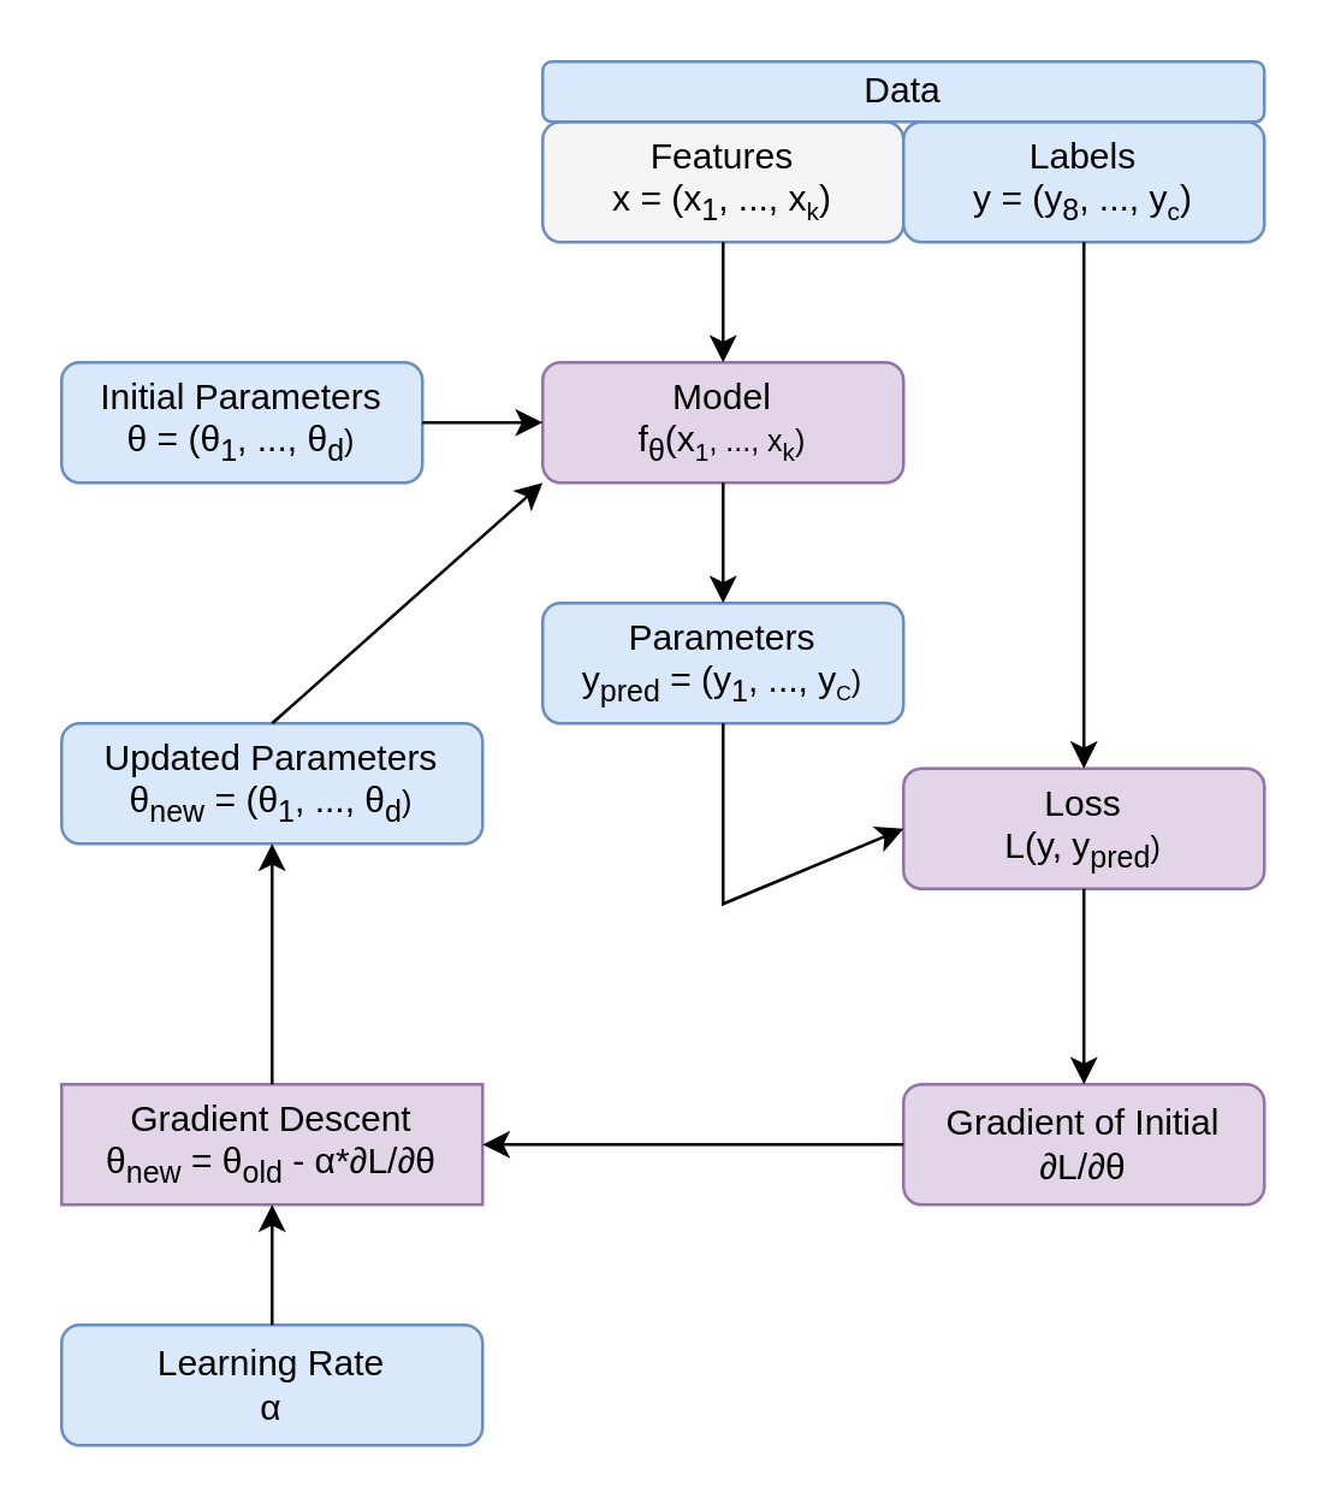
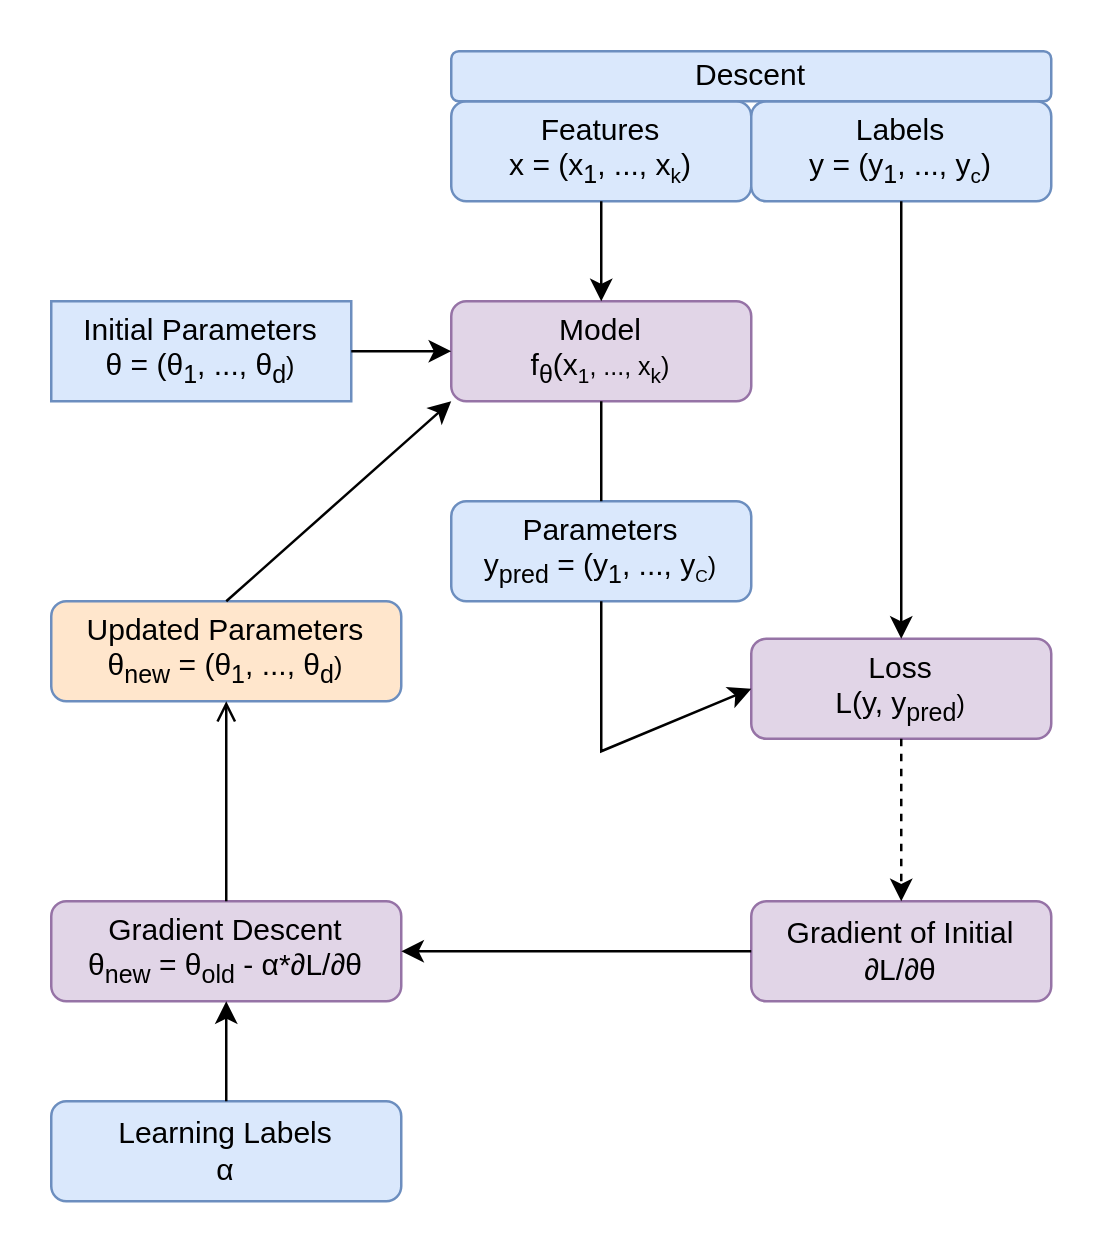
  <mxCell id="0" />
  <mxCell id="1" parent="0" />
  <mxCell id="2" value="Model&lt;br&gt;f&lt;sub&gt;θ&lt;/sub&gt;&lt;span style=&quot;background-color: initial;&quot;&gt;(x&lt;/span&gt;&lt;span style=&quot;background-color: initial; font-size: 10px;&quot;&gt;&lt;sub&gt;1&lt;/sub&gt;, ..., x&lt;sub&gt;k&lt;/sub&gt;)&lt;/span&gt;" style="rounded=1;whiteSpace=wrap;html=1;fillColor=#e1d5e7;strokeColor=#9673a6;" vertex="1" parent="1"><mxGeometry x="180" y="120" width="120" height="40" as="geometry" /></mxCell>
  <mxCell id="3" value="Parameters&lt;br&gt;y&lt;sub&gt;pred&lt;/sub&gt; = (y&lt;sub style=&quot;border-color: var(--border-color);&quot;&gt;1&lt;/sub&gt;, ..., y&lt;span style=&quot;font-size: 8.333px;&quot;&gt;&lt;sub&gt;C&lt;/sub&gt;&lt;/span&gt;&lt;span style=&quot;font-size: 10px;&quot;&gt;)&lt;/span&gt;" style="rounded=1;whiteSpace=wrap;html=1;fillColor=#dae8fc;strokeColor=#6c8ebf;" vertex="1" parent="1"><mxGeometry x="180" y="200" width="120" height="40" as="geometry" /></mxCell>
- <mxCell id="4" value="Initial Parameters&lt;br&gt;θ&amp;nbsp;= (θ&lt;sub style=&quot;background-color: initial; border-color: var(--border-color);&quot;&gt;1&lt;/sub&gt;&lt;span style=&quot;background-color: initial;&quot;&gt;, ...,&amp;nbsp;&lt;/span&gt;θ&lt;sub&gt;d&lt;/sub&gt;&lt;span style=&quot;background-color: initial; font-size: 10px;&quot;&gt;)&lt;/span&gt;" style="rounded=1;whiteSpace=wrap;html=1;fillColor=#dae8fc;strokeColor=#6c8ebf;" vertex="1" parent="1"><mxGeometry x="20" y="120" width="120" height="40" as="geometry" /></mxCell>
+ <mxCell id="4" value="Initial Parameters&lt;br&gt;θ&amp;nbsp;= (θ&lt;sub style=&quot;background-color: initial; border-color: var(--border-color);&quot;&gt;1&lt;/sub&gt;&lt;span style=&quot;background-color: initial;&quot;&gt;, ...,&amp;nbsp;&lt;/span&gt;θ&lt;sub&gt;d&lt;/sub&gt;&lt;span style=&quot;background-color: initial; font-size: 10px;&quot;&gt;)&lt;/span&gt;" style="whiteSpace=wrap;html=1;fillColor=#dae8fc;strokeColor=#6c8ebf;rounded=0;" vertex="1" parent="1"><mxGeometry x="20" y="120" width="120" height="40" as="geometry" /></mxCell>
  <mxCell id="5" value="&lt;span style=&quot;background-color: initial;&quot;&gt;Loss&lt;br&gt;L(y, y&lt;sub&gt;pred&lt;/sub&gt;&lt;/span&gt;&lt;span style=&quot;background-color: initial; font-size: 10px;&quot;&gt;)&lt;/span&gt;" style="rounded=1;whiteSpace=wrap;html=1;fillColor=#e1d5e7;strokeColor=#9673a6;" vertex="1" parent="1"><mxGeometry x="300" y="255" width="120" height="40" as="geometry" /></mxCell>
- <mxCell id="6" value="Features&lt;br&gt;x = (x&lt;sub style=&quot;border-color: var(--border-color);&quot;&gt;1&lt;/sub&gt;, ..., x&lt;span style=&quot;font-size: 10px;&quot;&gt;&lt;sub&gt;k&lt;/sub&gt;&lt;/span&gt;)&lt;span style=&quot;font-size: 10px;&quot;&gt;&lt;br&gt;&lt;/span&gt;" style="rounded=1;whiteSpace=wrap;html=1;fillColor=#f5f5f5;strokeColor=#6c8ebf;" vertex="1" parent="1"><mxGeometry x="180" y="40" width="120" height="40" as="geometry" /></mxCell>
- <mxCell id="7" value="Labels&lt;br&gt;y = (y&lt;sub style=&quot;border-color: var(--border-color);&quot;&gt;8&lt;/sub&gt;, ..., y&lt;span style=&quot;font-size: 10px;&quot;&gt;&lt;sub&gt;c&lt;/sub&gt;&lt;/span&gt;)&lt;span style=&quot;font-size: 10px;&quot;&gt;&lt;br&gt;&lt;/span&gt;" style="rounded=1;whiteSpace=wrap;html=1;fillColor=#dae8fc;strokeColor=#6c8ebf;" vertex="1" parent="1"><mxGeometry x="300" y="40" width="120" height="40" as="geometry" /></mxCell>
- <mxCell id="8" value="Data" style="rounded=1;whiteSpace=wrap;html=1;fillColor=#dae8fc;strokeColor=#6c8ebf;" vertex="1" parent="1"><mxGeometry x="180" y="20" width="240" height="20" as="geometry" /></mxCell>
+ <mxCell id="6" value="Features&lt;br&gt;x = (x&lt;sub style=&quot;border-color: var(--border-color);&quot;&gt;1&lt;/sub&gt;, ..., x&lt;span style=&quot;font-size: 10px;&quot;&gt;&lt;sub&gt;k&lt;/sub&gt;&lt;/span&gt;)&lt;span style=&quot;font-size: 10px;&quot;&gt;&lt;br&gt;&lt;/span&gt;" style="rounded=1;whiteSpace=wrap;html=1;fillColor=#dae8fc;strokeColor=#6c8ebf;" vertex="1" parent="1"><mxGeometry x="180" y="40" width="120" height="40" as="geometry" /></mxCell>
+ <mxCell id="7" value="Labels&lt;br&gt;y = (y&lt;sub style=&quot;border-color: var(--border-color);&quot;&gt;1&lt;/sub&gt;, ..., y&lt;span style=&quot;font-size: 10px;&quot;&gt;&lt;sub&gt;c&lt;/sub&gt;&lt;/span&gt;)&lt;span style=&quot;font-size: 10px;&quot;&gt;&lt;br&gt;&lt;/span&gt;" style="rounded=1;whiteSpace=wrap;html=1;fillColor=#dae8fc;strokeColor=#6c8ebf;" vertex="1" parent="1"><mxGeometry x="300" y="40" width="120" height="40" as="geometry" /></mxCell>
+ <mxCell id="8" value="Descent" style="rounded=1;whiteSpace=wrap;html=1;fillColor=#dae8fc;strokeColor=#6c8ebf;" vertex="1" parent="1"><mxGeometry x="180" y="20" width="240" height="20" as="geometry" /></mxCell>
  <mxCell id="9" value="" style="endArrow=classic;html=1;rounded=0;exitX=0.5;exitY=1;exitDx=0;exitDy=0;entryX=0.5;entryY=0;entryDx=0;entryDy=0;" edge="1" parent="1" source="7" target="5"><mxGeometry width="50" height="50" relative="1" as="geometry"><mxPoint x="210" y="260" as="sourcePoint" /><mxPoint x="260" y="210" as="targetPoint" /></mxGeometry></mxCell>
  <mxCell id="10" value="" style="endArrow=classic;html=1;rounded=0;exitX=0.5;exitY=1;exitDx=0;exitDy=0;entryX=0.5;entryY=0;entryDx=0;entryDy=0;" edge="1" parent="1" source="6" target="2"><mxGeometry width="50" height="50" relative="1" as="geometry"><mxPoint x="210" y="260" as="sourcePoint" /><mxPoint x="260" y="210" as="targetPoint" /></mxGeometry></mxCell>
- <mxCell id="11" value="" style="endArrow=classic;html=1;rounded=0;exitX=0.5;exitY=1;exitDx=0;exitDy=0;entryX=0.5;entryY=0;entryDx=0;entryDy=0;" edge="1" parent="1" source="2" target="3"><mxGeometry width="50" height="50" relative="1" as="geometry"><mxPoint x="250" y="100" as="sourcePoint" /><mxPoint x="250" y="130" as="targetPoint" /></mxGeometry></mxCell>
+ <mxCell id="11" value="" style="endArrow=none;html=1;rounded=0;exitX=0.5;exitY=1;exitDx=0;exitDy=0;entryX=0.5;entryY=0;entryDx=0;entryDy=0;" edge="1" parent="1" source="2" target="3"><mxGeometry width="50" height="50" relative="1" as="geometry"><mxPoint x="250" y="100" as="sourcePoint" /><mxPoint x="250" y="130" as="targetPoint" /></mxGeometry></mxCell>
  <mxCell id="12" value="" style="endArrow=classic;html=1;rounded=0;exitX=0.5;exitY=1;exitDx=0;exitDy=0;entryX=0;entryY=0.5;entryDx=0;entryDy=0;" edge="1" parent="1" source="3" target="5"><mxGeometry width="50" height="50" relative="1" as="geometry"><mxPoint x="250" y="170" as="sourcePoint" /><mxPoint x="250" y="210" as="targetPoint" /><Array as="points"><mxPoint x="240" y="300" /></Array></mxGeometry></mxCell>
  <mxCell id="13" value="" style="endArrow=classic;html=1;rounded=0;exitX=1;exitY=0.5;exitDx=0;exitDy=0;" edge="1" parent="1" source="4"><mxGeometry width="50" height="50" relative="1" as="geometry"><mxPoint x="180" y="190" as="sourcePoint" /><mxPoint x="180" y="140" as="targetPoint" /></mxGeometry></mxCell>
  <mxCell id="14" value="Gradient of Initial&lt;br&gt;∂L/∂θ" style="rounded=1;whiteSpace=wrap;html=1;fillColor=#e1d5e7;strokeColor=#9673a6;" vertex="1" parent="1"><mxGeometry x="300" y="360" width="120" height="40" as="geometry" /></mxCell>
- <mxCell id="15" value="" style="endArrow=classic;html=1;rounded=0;entryX=0.5;entryY=0;entryDx=0;entryDy=0;exitX=0.5;exitY=1;exitDx=0;exitDy=0;" edge="1" parent="1" source="5" target="14"><mxGeometry width="50" height="50" relative="1" as="geometry"><mxPoint x="180" y="330" as="sourcePoint" /><mxPoint x="230" y="280" as="targetPoint" /></mxGeometry></mxCell>
- <mxCell id="16" value="Gradient Descent&lt;br&gt;θ&lt;sub&gt;new&lt;/sub&gt; = θ&lt;sub&gt;old&lt;/sub&gt; -&amp;nbsp;α*∂L/∂θ" style="whiteSpace=wrap;html=1;fillColor=#e1d5e7;strokeColor=#9673a6;rounded=0;" vertex="1" parent="1"><mxGeometry x="20" y="360" width="140" height="40" as="geometry" /></mxCell>
+ <mxCell id="15" value="" style="endArrow=classic;html=1;rounded=0;entryX=0.5;entryY=0;entryDx=0;entryDy=0;exitX=0.5;exitY=1;exitDx=0;exitDy=0;dashed=1;" edge="1" parent="1" source="5" target="14"><mxGeometry width="50" height="50" relative="1" as="geometry"><mxPoint x="180" y="330" as="sourcePoint" /><mxPoint x="230" y="280" as="targetPoint" /></mxGeometry></mxCell>
+ <mxCell id="16" value="Gradient Descent&lt;br&gt;θ&lt;sub&gt;new&lt;/sub&gt; = θ&lt;sub&gt;old&lt;/sub&gt; -&amp;nbsp;α*∂L/∂θ" style="rounded=1;whiteSpace=wrap;html=1;fillColor=#e1d5e7;strokeColor=#9673a6;" vertex="1" parent="1"><mxGeometry x="20" y="360" width="140" height="40" as="geometry" /></mxCell>
  <mxCell id="17" value="" style="endArrow=classic;html=1;rounded=0;exitX=0;exitY=0.5;exitDx=0;exitDy=0;entryX=1;entryY=0.5;entryDx=0;entryDy=0;" edge="1" parent="1" source="14" target="16"><mxGeometry width="50" height="50" relative="1" as="geometry"><mxPoint x="50" y="330" as="sourcePoint" /><mxPoint x="100" y="280" as="targetPoint" /></mxGeometry></mxCell>
- <mxCell id="18" value="Updated Parameters&lt;br&gt;θ&lt;sub&gt;new&lt;/sub&gt; = (θ&lt;sub style=&quot;background-color: initial; border-color: var(--border-color);&quot;&gt;1&lt;/sub&gt;&lt;span style=&quot;background-color: initial;&quot;&gt;, ...,&amp;nbsp;&lt;/span&gt;θ&lt;sub&gt;d&lt;/sub&gt;&lt;span style=&quot;background-color: initial; font-size: 10px;&quot;&gt;)&lt;/span&gt;" style="rounded=1;whiteSpace=wrap;html=1;fillColor=#dae8fc;strokeColor=#6c8ebf;" vertex="1" parent="1"><mxGeometry x="20" y="240" width="140" height="40" as="geometry" /></mxCell>
- <mxCell id="19" value="" style="endArrow=classic;html=1;rounded=0;exitX=0.5;exitY=0;exitDx=0;exitDy=0;entryX=0.5;entryY=1;entryDx=0;entryDy=0;" edge="1" parent="1" source="16" target="18"><mxGeometry width="50" height="50" relative="1" as="geometry"><mxPoint x="50" y="220" as="sourcePoint" /><mxPoint x="100" y="170" as="targetPoint" /></mxGeometry></mxCell>
+ <mxCell id="18" value="Updated Parameters&lt;br&gt;θ&lt;sub&gt;new&lt;/sub&gt; = (θ&lt;sub style=&quot;background-color: initial; border-color: var(--border-color);&quot;&gt;1&lt;/sub&gt;&lt;span style=&quot;background-color: initial;&quot;&gt;, ...,&amp;nbsp;&lt;/span&gt;θ&lt;sub&gt;d&lt;/sub&gt;&lt;span style=&quot;background-color: initial; font-size: 10px;&quot;&gt;)&lt;/span&gt;" style="rounded=1;whiteSpace=wrap;html=1;fillColor=#ffe6cc;strokeColor=#6c8ebf;" vertex="1" parent="1"><mxGeometry x="20" y="240" width="140" height="40" as="geometry" /></mxCell>
+ <mxCell id="19" value="" style="endArrow=open;html=1;rounded=0;exitX=0.5;exitY=0;exitDx=0;exitDy=0;entryX=0.5;entryY=1;entryDx=0;entryDy=0;" edge="1" parent="1" source="16" target="18"><mxGeometry width="50" height="50" relative="1" as="geometry"><mxPoint x="50" y="220" as="sourcePoint" /><mxPoint x="100" y="170" as="targetPoint" /></mxGeometry></mxCell>
  <mxCell id="20" value="" style="endArrow=classic;html=1;rounded=0;exitX=0.5;exitY=0;exitDx=0;exitDy=0;entryX=0;entryY=1;entryDx=0;entryDy=0;" edge="1" parent="1" source="18" target="2"><mxGeometry width="50" height="50" relative="1" as="geometry"><mxPoint x="50" y="220" as="sourcePoint" /><mxPoint x="100" y="170" as="targetPoint" /></mxGeometry></mxCell>
- <mxCell id="21" value="Learning Rate&lt;br&gt;α" style="rounded=1;whiteSpace=wrap;html=1;fillColor=#dae8fc;strokeColor=#6c8ebf;" vertex="1" parent="1"><mxGeometry x="20" y="440" width="140" height="40" as="geometry" /></mxCell>
+ <mxCell id="21" value="Learning Labels&lt;br&gt;α" style="rounded=1;whiteSpace=wrap;html=1;fillColor=#dae8fc;strokeColor=#6c8ebf;" vertex="1" parent="1"><mxGeometry x="20" y="440" width="140" height="40" as="geometry" /></mxCell>
  <mxCell id="22" value="" style="endArrow=classic;html=1;rounded=0;exitX=0.5;exitY=0;exitDx=0;exitDy=0;entryX=0.5;entryY=1;entryDx=0;entryDy=0;" edge="1" parent="1" source="21" target="16"><mxGeometry width="50" height="50" relative="1" as="geometry"><mxPoint x="150" y="370" as="sourcePoint" /><mxPoint x="200" y="320" as="targetPoint" /></mxGeometry></mxCell>
